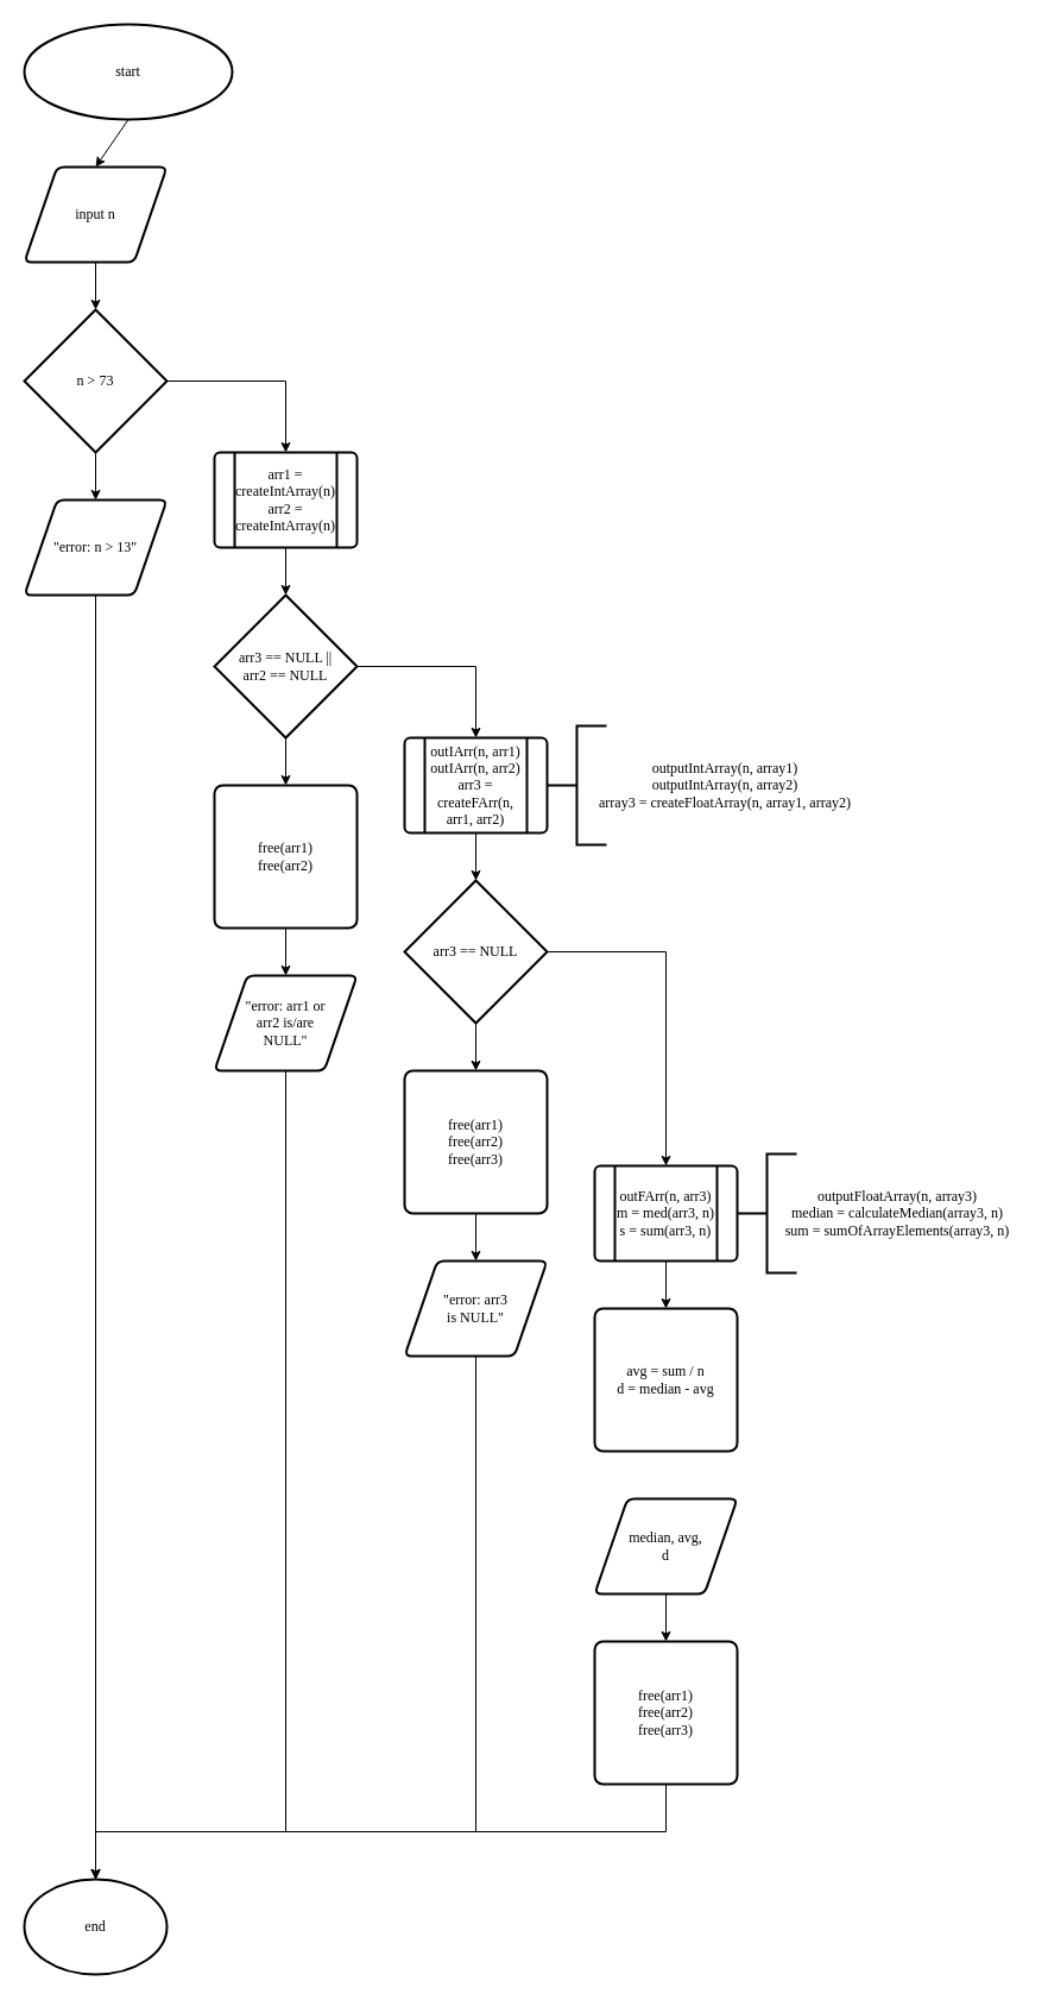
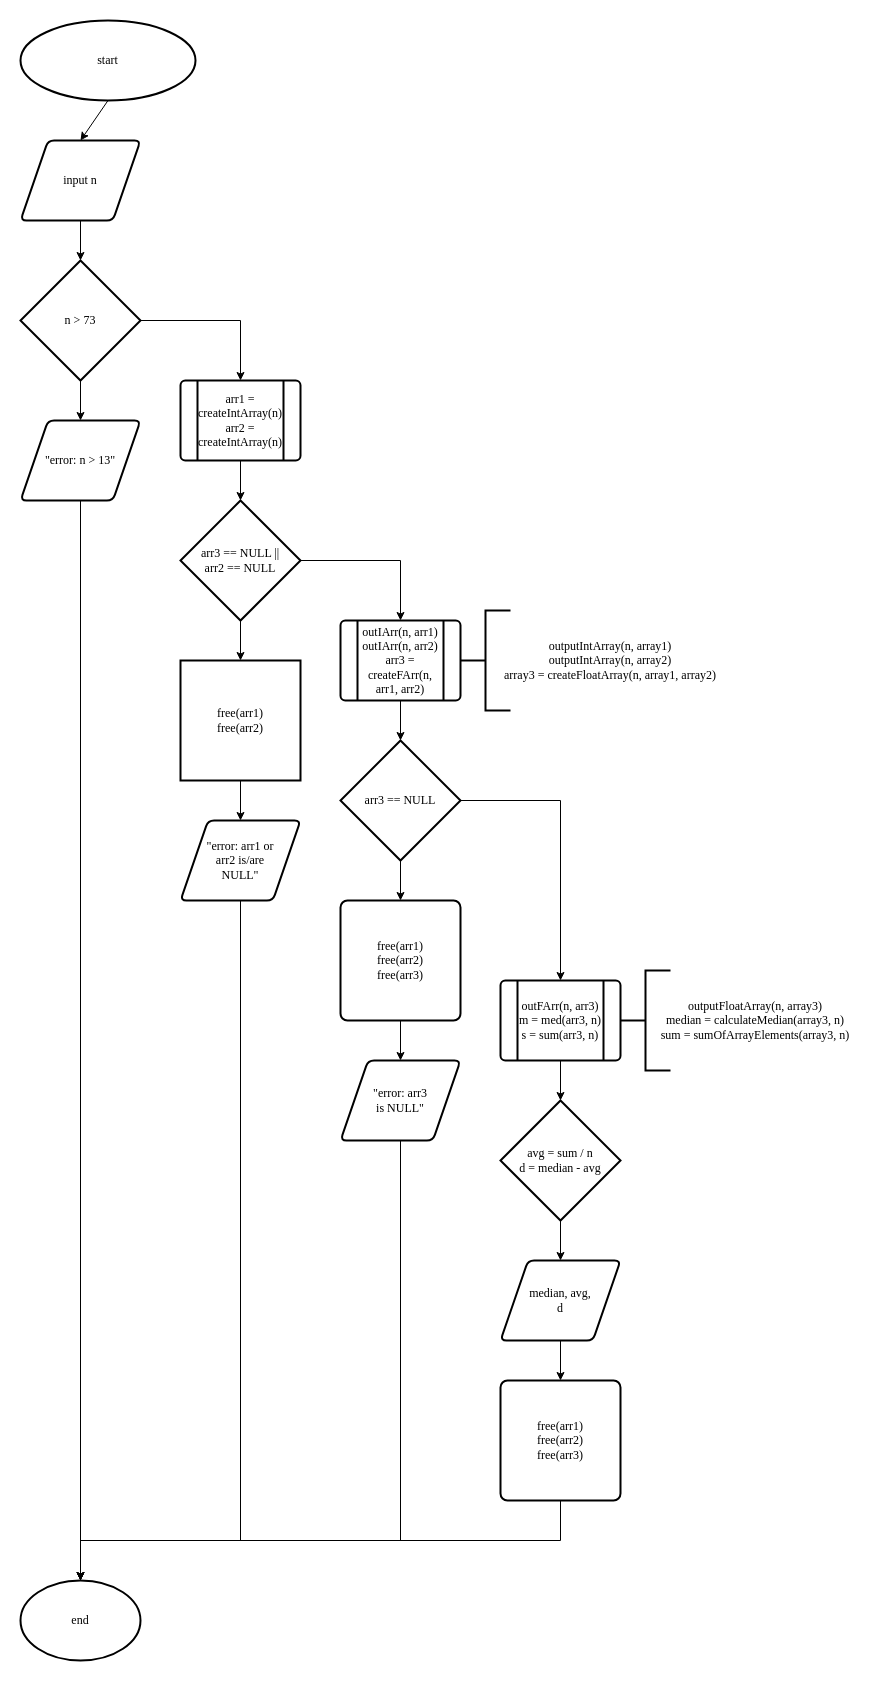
  <mxCell id="0" />
  <mxCell id="1" parent="0" />
  <mxCell id="2" value="start" style="strokeWidth=2;html=1;shape=mxgraph.flowchart.start_1;whiteSpace=wrap;labelPosition=center;verticalLabelPosition=middle;align=center;verticalAlign=middle;fontFamily=Times New Roman;labelBackgroundColor=none;fontColor=#000000;" vertex="1" parent="1"><mxGeometry x="20" y="20" width="175" height="80" as="geometry" /></mxCell>
  <mxCell id="3" value="&lt;span style=&quot;text-align: start; white-space-collapse: preserve;&quot;&gt;input n&lt;/span&gt;" style="shape=parallelogram;html=1;strokeWidth=2;perimeter=parallelogramPerimeter;whiteSpace=wrap;rounded=1;arcSize=12;size=0.23;labelPosition=center;verticalLabelPosition=middle;align=center;verticalAlign=middle;fontFamily=Times New Roman;labelBackgroundColor=none;fontColor=#000000;" vertex="1" parent="1"><mxGeometry x="20" y="140" width="120" height="80" as="geometry" /></mxCell>
  <mxCell id="4" value="arr1 = createIntArray(n)&lt;div&gt;arr2 = createIntArray(n)&lt;/div&gt;" style="verticalLabelPosition=middle;verticalAlign=middle;html=1;shape=process;whiteSpace=wrap;rounded=1;size=0.14;arcSize=6;strokeWidth=2;labelPosition=center;align=center;fontFamily=Times New Roman;labelBackgroundColor=none;fontColor=#000000;" vertex="1" parent="1"><mxGeometry x="180" y="380" width="120" height="80" as="geometry" /></mxCell>
  <mxCell id="5" value="arr3 == NULL ||&lt;div&gt;arr2 == NULL&lt;/div&gt;" style="strokeWidth=2;html=1;shape=mxgraph.flowchart.decision;whiteSpace=wrap;labelPosition=center;verticalLabelPosition=middle;align=center;verticalAlign=middle;fontFamily=Times New Roman;labelBackgroundColor=none;fontColor=#000000;" vertex="1" parent="1"><mxGeometry x="180" y="500" width="120" height="120" as="geometry" /></mxCell>
- <mxCell id="6" value="free(arr1)&lt;div&gt;free(arr2)&lt;/div&gt;" style="rounded=1;whiteSpace=wrap;html=1;absoluteArcSize=1;arcSize=14;strokeWidth=2;labelPosition=center;verticalLabelPosition=middle;align=center;verticalAlign=middle;fontFamily=Times New Roman;labelBackgroundColor=none;fontColor=#000000;" vertex="1" parent="1"><mxGeometry x="180" y="660" width="120" height="120" as="geometry" /></mxCell>
+ <mxCell id="6" value="free(arr1)&lt;div&gt;free(arr2)&lt;/div&gt;" style="whiteSpace=wrap;html=1;absoluteArcSize=1;arcSize=14;strokeWidth=2;labelPosition=center;verticalLabelPosition=middle;align=center;verticalAlign=middle;fontFamily=Times New Roman;labelBackgroundColor=none;fontColor=#000000;rounded=0;" vertex="1" parent="1"><mxGeometry x="180" y="660" width="120" height="120" as="geometry" /></mxCell>
  <mxCell id="7" value="outIArr(n, arr1)&lt;div&gt;outIArr(n, arr2)&lt;/div&gt;&lt;div&gt;arr3 = createFArr(n, arr1, arr2)&lt;/div&gt;" style="verticalLabelPosition=middle;verticalAlign=middle;html=1;shape=process;whiteSpace=wrap;rounded=1;size=0.14;arcSize=6;strokeWidth=2;labelPosition=center;align=center;fontFamily=Times New Roman;labelBackgroundColor=none;fontColor=#000000;" vertex="1" parent="1"><mxGeometry x="340" y="620" width="120" height="80" as="geometry" /></mxCell>
  <mxCell id="8" value="n &amp;gt; 73" style="strokeWidth=2;html=1;shape=mxgraph.flowchart.decision;whiteSpace=wrap;labelPosition=center;verticalLabelPosition=middle;align=center;verticalAlign=middle;fontFamily=Times New Roman;labelBackgroundColor=none;fontColor=#000000;" vertex="1" parent="1"><mxGeometry x="20" y="260" width="120" height="120" as="geometry" /></mxCell>
  <mxCell id="9" value="arr3 == NULL" style="strokeWidth=2;html=1;shape=mxgraph.flowchart.decision;whiteSpace=wrap;labelPosition=center;verticalLabelPosition=middle;align=center;verticalAlign=middle;fontFamily=Times New Roman;labelBackgroundColor=none;fontColor=#000000;" vertex="1" parent="1"><mxGeometry x="340" y="740" width="120" height="120" as="geometry" /></mxCell>
  <mxCell id="10" value="free(arr1)&lt;div&gt;free(arr2)&lt;/div&gt;&lt;div&gt;free(arr3)&lt;/div&gt;" style="rounded=1;whiteSpace=wrap;html=1;absoluteArcSize=1;arcSize=14;strokeWidth=2;labelPosition=center;verticalLabelPosition=middle;align=center;verticalAlign=middle;fontFamily=Times New Roman;labelBackgroundColor=none;fontColor=#000000;" vertex="1" parent="1"><mxGeometry x="340" y="900" width="120" height="120" as="geometry" /></mxCell>
  <mxCell id="11" value="outFArr(n, arr3)&lt;div&gt;m = med(arr3, n)&lt;/div&gt;&lt;div&gt;s = sum(arr3, n)&lt;/div&gt;" style="verticalLabelPosition=middle;verticalAlign=middle;html=1;shape=process;whiteSpace=wrap;rounded=1;size=0.14;arcSize=6;strokeWidth=2;labelPosition=center;align=center;fontFamily=Times New Roman;labelBackgroundColor=none;fontColor=#000000;spacing=2;" vertex="1" parent="1"><mxGeometry x="500" y="980" width="120" height="80" as="geometry" /></mxCell>
- <mxCell id="12" value="avg = sum / n&lt;div&gt;d = median - avg&lt;/div&gt;" style="rounded=1;whiteSpace=wrap;html=1;absoluteArcSize=1;arcSize=14;strokeWidth=2;labelPosition=center;verticalLabelPosition=middle;align=center;verticalAlign=middle;fontFamily=Times New Roman;labelBackgroundColor=none;fontColor=#000000;" vertex="1" parent="1"><mxGeometry x="500" y="1100" width="120" height="120" as="geometry" /></mxCell>
+ <mxCell id="12" value="avg = sum / n&lt;div&gt;d = median - avg&lt;/div&gt;" style="rhombus;whiteSpace=wrap;html=1;absoluteArcSize=1;arcSize=14;strokeWidth=2;labelPosition=center;verticalLabelPosition=middle;align=center;verticalAlign=middle;fontFamily=Times New Roman;labelBackgroundColor=none;fontColor=#000000;" vertex="1" parent="1"><mxGeometry x="500" y="1100" width="120" height="120" as="geometry" /></mxCell>
  <mxCell id="13" value="&quot;error: n &amp;gt; 13&quot;" style="shape=parallelogram;html=1;strokeWidth=2;perimeter=parallelogramPerimeter;whiteSpace=wrap;rounded=1;arcSize=12;size=0.23;labelPosition=center;verticalLabelPosition=middle;align=center;verticalAlign=middle;fontFamily=Times New Roman;labelBackgroundColor=none;fontColor=#000000;" vertex="1" parent="1"><mxGeometry x="20" y="420" width="120" height="80" as="geometry" /></mxCell>
  <mxCell id="14" value="&quot;error: arr1&amp;nbsp;&lt;span style=&quot;background-color: initial;&quot;&gt;or&lt;/span&gt;&lt;div&gt;&lt;div&gt;&lt;span style=&quot;background-color: initial;&quot;&gt;arr2 is/&lt;/span&gt;&lt;span style=&quot;background-color: initial;&quot;&gt;are&lt;/span&gt;&lt;/div&gt;&lt;div&gt;&lt;span style=&quot;background-color: initial;&quot;&gt;NULL&quot;&lt;/span&gt;&lt;/div&gt;&lt;/div&gt;" style="shape=parallelogram;html=1;strokeWidth=2;perimeter=parallelogramPerimeter;whiteSpace=wrap;rounded=1;arcSize=12;size=0.23;labelPosition=center;verticalLabelPosition=middle;align=center;verticalAlign=middle;fontFamily=Times New Roman;labelBackgroundColor=none;fontColor=#000000;" vertex="1" parent="1"><mxGeometry x="180" y="820" width="120" height="80" as="geometry" /></mxCell>
  <mxCell id="15" value="&quot;error: arr3&lt;div&gt;is NULL&quot;&lt;/div&gt;" style="shape=parallelogram;html=1;strokeWidth=2;perimeter=parallelogramPerimeter;whiteSpace=wrap;rounded=1;arcSize=12;size=0.23;labelPosition=center;verticalLabelPosition=middle;align=center;verticalAlign=middle;fontFamily=Times New Roman;labelBackgroundColor=none;fontColor=#000000;" vertex="1" parent="1"><mxGeometry x="340" y="1060" width="120" height="80" as="geometry" /></mxCell>
  <mxCell id="16" value="median, avg,&lt;div&gt;d&lt;/div&gt;" style="shape=parallelogram;html=1;strokeWidth=2;perimeter=parallelogramPerimeter;whiteSpace=wrap;rounded=1;arcSize=12;size=0.23;labelPosition=center;verticalLabelPosition=middle;align=center;verticalAlign=middle;fontFamily=Times New Roman;labelBackgroundColor=none;fontColor=#000000;" vertex="1" parent="1"><mxGeometry x="500" y="1260" width="120" height="80" as="geometry" /></mxCell>
  <mxCell id="17" value="free(arr1)&lt;div&gt;free(arr2)&lt;/div&gt;&lt;div&gt;free(arr3)&lt;/div&gt;" style="rounded=1;whiteSpace=wrap;html=1;absoluteArcSize=1;arcSize=14;strokeWidth=2;labelPosition=center;verticalLabelPosition=middle;align=center;verticalAlign=middle;fontFamily=Times New Roman;labelBackgroundColor=none;fontColor=#000000;" vertex="1" parent="1"><mxGeometry x="500" y="1380" width="120" height="120" as="geometry" /></mxCell>
  <mxCell id="18" value="end" style="strokeWidth=2;html=1;shape=mxgraph.flowchart.start_1;whiteSpace=wrap;labelPosition=center;verticalLabelPosition=middle;align=center;verticalAlign=middle;fontFamily=Times New Roman;labelBackgroundColor=none;fontColor=#000000;" vertex="1" parent="1"><mxGeometry x="20" y="1580" width="120" height="80" as="geometry" /></mxCell>
  <mxCell id="19" value="" style="endArrow=classic;html=1;rounded=0;fontFamily=Times New Roman;labelPosition=center;verticalLabelPosition=middle;align=center;verticalAlign=middle;exitX=0.5;exitY=1;exitDx=0;exitDy=0;exitPerimeter=0;entryX=0.5;entryY=0;entryDx=0;entryDy=0;labelBackgroundColor=none;fontColor=#000000;" edge="1" parent="1" source="2" target="3"><mxGeometry width="50" height="50" relative="1" as="geometry"><mxPoint x="390" y="340" as="sourcePoint" /><mxPoint x="440" y="290" as="targetPoint" /></mxGeometry></mxCell>
  <mxCell id="20" value="" style="endArrow=classic;html=1;rounded=0;fontFamily=Times New Roman;labelPosition=center;verticalLabelPosition=middle;align=center;verticalAlign=middle;exitX=0.5;exitY=1;exitDx=0;exitDy=0;entryX=0.5;entryY=0;entryDx=0;entryDy=0;entryPerimeter=0;labelBackgroundColor=none;fontColor=#000000;" edge="1" parent="1" source="3" target="8"><mxGeometry width="50" height="50" relative="1" as="geometry"><mxPoint x="90" y="110" as="sourcePoint" /><mxPoint x="90" y="150" as="targetPoint" /></mxGeometry></mxCell>
  <mxCell id="21" value="" style="endArrow=classic;html=1;rounded=0;fontFamily=Times New Roman;labelPosition=center;verticalLabelPosition=middle;align=center;verticalAlign=middle;exitX=1;exitY=0.5;exitDx=0;exitDy=0;entryX=0.5;entryY=0;entryDx=0;entryDy=0;exitPerimeter=0;labelBackgroundColor=none;fontColor=#000000;" edge="1" parent="1" source="8" target="4"><mxGeometry width="50" height="50" relative="1" as="geometry"><mxPoint x="90" y="230" as="sourcePoint" /><mxPoint x="90" y="270" as="targetPoint" /><Array as="points"><mxPoint x="240" y="320" /></Array></mxGeometry></mxCell>
  <mxCell id="22" value="" style="endArrow=classic;html=1;rounded=0;fontFamily=Times New Roman;labelPosition=center;verticalLabelPosition=middle;align=center;verticalAlign=middle;exitX=0.5;exitY=1;exitDx=0;exitDy=0;entryX=0.5;entryY=0;entryDx=0;entryDy=0;exitPerimeter=0;labelBackgroundColor=none;fontColor=#000000;" edge="1" parent="1" source="8" target="13"><mxGeometry width="50" height="50" relative="1" as="geometry"><mxPoint x="90" y="230" as="sourcePoint" /><mxPoint x="90" y="270" as="targetPoint" /></mxGeometry></mxCell>
  <mxCell id="23" value="" style="endArrow=classic;html=1;rounded=0;fontFamily=Times New Roman;labelPosition=center;verticalLabelPosition=middle;align=center;verticalAlign=middle;exitX=0.5;exitY=1;exitDx=0;exitDy=0;entryX=0.5;entryY=0;entryDx=0;entryDy=0;entryPerimeter=0;labelBackgroundColor=none;fontColor=#000000;" edge="1" parent="1" source="4" target="5"><mxGeometry width="50" height="50" relative="1" as="geometry"><mxPoint x="90" y="390" as="sourcePoint" /><mxPoint x="90" y="430" as="targetPoint" /></mxGeometry></mxCell>
  <mxCell id="24" value="" style="endArrow=classic;html=1;rounded=0;fontFamily=Times New Roman;labelPosition=center;verticalLabelPosition=middle;align=center;verticalAlign=middle;exitX=0.5;exitY=1;exitDx=0;exitDy=0;entryX=0.5;entryY=0;entryDx=0;entryDy=0;exitPerimeter=0;labelBackgroundColor=none;fontColor=#000000;" edge="1" parent="1" source="5" target="6"><mxGeometry width="50" height="50" relative="1" as="geometry"><mxPoint x="250" y="470" as="sourcePoint" /><mxPoint x="250" y="510" as="targetPoint" /></mxGeometry></mxCell>
  <mxCell id="25" value="" style="endArrow=classic;html=1;rounded=0;fontFamily=Times New Roman;labelPosition=center;verticalLabelPosition=middle;align=center;verticalAlign=middle;exitX=0.5;exitY=1;exitDx=0;exitDy=0;entryX=0.5;entryY=0;entryDx=0;entryDy=0;entryPerimeter=0;labelBackgroundColor=none;fontColor=#000000;" edge="1" parent="1" source="13" target="18"><mxGeometry width="50" height="50" relative="1" as="geometry"><mxPoint x="250" y="630" as="sourcePoint" /><mxPoint x="80" y="720" as="targetPoint" /></mxGeometry></mxCell>
  <mxCell id="26" value="" style="endArrow=classic;html=1;rounded=0;fontFamily=Times New Roman;labelPosition=center;verticalLabelPosition=middle;align=center;verticalAlign=middle;exitX=0.5;exitY=1;exitDx=0;exitDy=0;entryX=0.5;entryY=0;entryDx=0;entryDy=0;labelBackgroundColor=none;fontColor=#000000;" edge="1" parent="1" source="6" target="14"><mxGeometry width="50" height="50" relative="1" as="geometry"><mxPoint x="250" y="630" as="sourcePoint" /><mxPoint x="250" y="670" as="targetPoint" /></mxGeometry></mxCell>
  <mxCell id="27" value="" style="endArrow=classic;html=1;rounded=0;fontFamily=Times New Roman;labelPosition=center;verticalLabelPosition=middle;align=center;verticalAlign=middle;exitX=0.5;exitY=1;exitDx=0;exitDy=0;entryX=0.5;entryY=0;entryDx=0;entryDy=0;entryPerimeter=0;labelBackgroundColor=none;fontColor=#000000;" edge="1" parent="1" source="7" target="9"><mxGeometry width="50" height="50" relative="1" as="geometry"><mxPoint x="250" y="790" as="sourcePoint" /><mxPoint x="250" y="830" as="targetPoint" /></mxGeometry></mxCell>
  <mxCell id="28" value="" style="endArrow=classic;html=1;rounded=0;fontFamily=Times New Roman;labelPosition=center;verticalLabelPosition=middle;align=center;verticalAlign=middle;exitX=1;exitY=0.5;exitDx=0;exitDy=0;entryX=0.5;entryY=0;entryDx=0;entryDy=0;exitPerimeter=0;labelBackgroundColor=none;fontColor=#000000;" edge="1" parent="1" source="5" target="7"><mxGeometry width="50" height="50" relative="1" as="geometry"><mxPoint x="410" y="710" as="sourcePoint" /><mxPoint x="410" y="750" as="targetPoint" /><Array as="points"><mxPoint x="400" y="560" /></Array></mxGeometry></mxCell>
  <mxCell id="29" value="" style="endArrow=classic;html=1;rounded=0;fontFamily=Times New Roman;labelPosition=center;verticalLabelPosition=middle;align=center;verticalAlign=middle;exitX=0.5;exitY=1;exitDx=0;exitDy=0;entryX=0.5;entryY=0;entryDx=0;entryDy=0;entryPerimeter=0;labelBackgroundColor=none;fontColor=#000000;" edge="1" parent="1" source="14" target="18"><mxGeometry width="50" height="50" relative="1" as="geometry"><mxPoint x="250" y="790" as="sourcePoint" /><mxPoint x="250" y="830" as="targetPoint" /><Array as="points"><mxPoint x="240" y="1540" /><mxPoint x="80" y="1540" /></Array></mxGeometry></mxCell>
  <mxCell id="30" value="" style="endArrow=classic;html=1;rounded=0;fontFamily=Times New Roman;labelPosition=center;verticalLabelPosition=middle;align=center;verticalAlign=middle;exitX=0.5;exitY=1;exitDx=0;exitDy=0;entryX=0.5;entryY=0;entryDx=0;entryDy=0;exitPerimeter=0;labelBackgroundColor=none;fontColor=#000000;" edge="1" parent="1" source="9" target="10"><mxGeometry width="50" height="50" relative="1" as="geometry"><mxPoint x="250" y="790" as="sourcePoint" /><mxPoint x="250" y="830" as="targetPoint" /></mxGeometry></mxCell>
  <mxCell id="31" value="" style="endArrow=classic;html=1;rounded=0;fontFamily=Times New Roman;labelPosition=center;verticalLabelPosition=middle;align=center;verticalAlign=middle;exitX=1;exitY=0.5;exitDx=0;exitDy=0;entryX=0.5;entryY=0;entryDx=0;entryDy=0;exitPerimeter=0;labelBackgroundColor=none;fontColor=#000000;" edge="1" parent="1" source="9" target="11"><mxGeometry width="50" height="50" relative="1" as="geometry"><mxPoint x="410" y="870" as="sourcePoint" /><mxPoint x="410" y="910" as="targetPoint" /><Array as="points"><mxPoint x="560" y="800" /></Array></mxGeometry></mxCell>
  <mxCell id="32" value="" style="endArrow=classic;html=1;rounded=0;fontFamily=Times New Roman;labelPosition=center;verticalLabelPosition=middle;align=center;verticalAlign=middle;exitX=0.5;exitY=1;exitDx=0;exitDy=0;entryX=0.5;entryY=0;entryDx=0;entryDy=0;labelBackgroundColor=none;fontColor=#000000;" edge="1" parent="1" source="10" target="15"><mxGeometry width="50" height="50" relative="1" as="geometry"><mxPoint x="410" y="870" as="sourcePoint" /><mxPoint x="410" y="910" as="targetPoint" /></mxGeometry></mxCell>
  <mxCell id="33" value="" style="endArrow=classic;html=1;rounded=0;fontFamily=Times New Roman;labelPosition=center;verticalLabelPosition=middle;align=center;verticalAlign=middle;exitX=0.5;exitY=1;exitDx=0;exitDy=0;entryX=0.5;entryY=0;entryDx=0;entryDy=0;labelBackgroundColor=none;fontColor=#000000;" edge="1" parent="1" source="11" target="12"><mxGeometry width="50" height="50" relative="1" as="geometry"><mxPoint x="410" y="1030" as="sourcePoint" /><mxPoint x="410" y="1070" as="targetPoint" /></mxGeometry></mxCell>
+ <mxCell id="34" value="" style="endArrow=classic;html=1;rounded=0;fontFamily=Times New Roman;labelPosition=center;verticalLabelPosition=middle;align=center;verticalAlign=middle;exitX=0.5;exitY=1;exitDx=0;exitDy=0;entryX=0.5;entryY=0;entryDx=0;entryDy=0;labelBackgroundColor=none;fontColor=#000000;" edge="1" parent="1" source="12" target="16"><mxGeometry width="50" height="50" relative="1" as="geometry"><mxPoint x="570" y="1070" as="sourcePoint" /><mxPoint x="570" y="1110" as="targetPoint" /></mxGeometry></mxCell>
  <mxCell id="35" value="" style="endArrow=classic;html=1;rounded=0;fontFamily=Times New Roman;labelPosition=center;verticalLabelPosition=middle;align=center;verticalAlign=middle;exitX=0.5;exitY=1;exitDx=0;exitDy=0;entryX=0.5;entryY=0;entryDx=0;entryDy=0;entryPerimeter=0;labelBackgroundColor=none;fontColor=#000000;" edge="1" parent="1" source="15" target="18"><mxGeometry width="50" height="50" relative="1" as="geometry"><mxPoint x="570" y="1230" as="sourcePoint" /><mxPoint x="160" y="1604.737" as="targetPoint" /><Array as="points"><mxPoint x="400" y="1540" /><mxPoint x="80" y="1540" /></Array></mxGeometry></mxCell>
  <mxCell id="36" value="" style="endArrow=classic;html=1;rounded=0;fontFamily=Times New Roman;labelPosition=center;verticalLabelPosition=middle;align=center;verticalAlign=middle;exitX=0.5;exitY=1;exitDx=0;exitDy=0;entryX=0.5;entryY=0;entryDx=0;entryDy=0;labelBackgroundColor=none;fontColor=#000000;" edge="1" parent="1" source="16" target="17"><mxGeometry width="50" height="50" relative="1" as="geometry"><mxPoint x="570" y="1230" as="sourcePoint" /><mxPoint x="570" y="1270" as="targetPoint" /></mxGeometry></mxCell>
  <mxCell id="37" value="" style="endArrow=classic;html=1;rounded=0;fontFamily=Times New Roman;labelPosition=center;verticalLabelPosition=middle;align=center;verticalAlign=middle;exitX=0.5;exitY=1;exitDx=0;exitDy=0;entryX=0.5;entryY=0;entryDx=0;entryDy=0;entryPerimeter=0;labelBackgroundColor=none;fontColor=#000000;" edge="1" parent="1" source="17" target="18"><mxGeometry width="50" height="50" relative="1" as="geometry"><mxPoint x="570" y="1350" as="sourcePoint" /><mxPoint x="570" y="1390" as="targetPoint" /><Array as="points"><mxPoint x="560" y="1540" /><mxPoint x="80" y="1540" /></Array></mxGeometry></mxCell>
  <mxCell id="38" value="" style="strokeWidth=2;html=1;shape=mxgraph.flowchart.annotation_2;align=left;labelPosition=right;pointerEvents=1;fontFamily=Times New Roman;" vertex="1" parent="1"><mxGeometry x="620" y="970" width="50" height="100" as="geometry" /></mxCell>
  <mxCell id="39" value="&lt;span style=&quot;&quot;&gt;outputFloatArray(n, array3)&lt;/span&gt;&lt;div style=&quot;&quot;&gt;median = calculateMedian(array3, n)&lt;/div&gt;&lt;div style=&quot;&quot;&gt;sum = sumOfArrayElements(array3, n)&lt;/div&gt;" style="text;html=1;align=center;verticalAlign=middle;whiteSpace=wrap;rounded=0;fontFamily=Times New Roman;" vertex="1" parent="1"><mxGeometry x="650" y="990" width="210" height="60" as="geometry" /></mxCell>
  <mxCell id="40" value="" style="strokeWidth=2;html=1;shape=mxgraph.flowchart.annotation_2;align=left;labelPosition=right;pointerEvents=1;fontFamily=Times New Roman;" vertex="1" parent="1"><mxGeometry x="460" y="610" width="50" height="100" as="geometry" /></mxCell>
  <mxCell id="41" value="&lt;span style=&quot;&quot;&gt;outputIntArray(n, array1)&lt;/span&gt;&lt;div style=&quot;&quot;&gt;outputIntArray(n, array2)&lt;/div&gt;&lt;div style=&quot;&quot;&gt;array3 = createFloatArray(n, array1, array2)&lt;/div&gt;" style="text;html=1;align=center;verticalAlign=middle;whiteSpace=wrap;rounded=0;fontFamily=Times New Roman;" vertex="1" parent="1"><mxGeometry x="490" y="630" width="240" height="60" as="geometry" /></mxCell>
